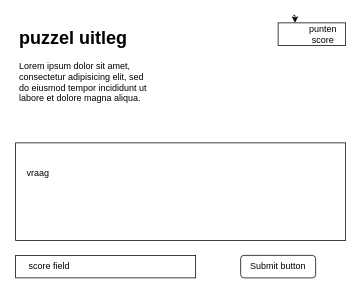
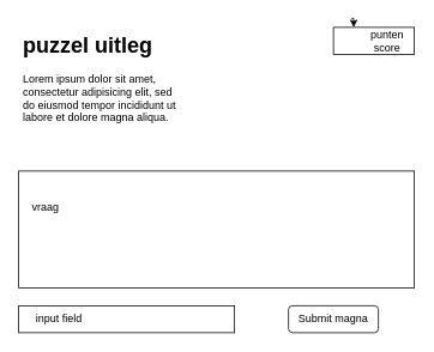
  <mxCell id="0" />
  <mxCell id="1" parent="0" />
  <mxCell id="2" value="" style="rounded=0;whiteSpace=wrap;html=1;" vertex="1" parent="1"><mxGeometry x="20" y="190" width="440" height="130" as="geometry" /></mxCell>
  <mxCell id="3" value="&lt;h1&gt;puzzel uitleg&lt;/h1&gt;&lt;p&gt;Lorem ipsum dolor sit amet, consectetur adipisicing elit, sed do eiusmod tempor incididunt ut labore et dolore magna aliqua.&lt;/p&gt;" style="text;html=1;strokeColor=none;fillColor=none;spacing=5;spacingTop=-20;whiteSpace=wrap;overflow=hidden;rounded=0;" vertex="1" parent="1"><mxGeometry x="20" y="30" width="190" height="120" as="geometry" /></mxCell>
  <mxCell id="4" style="edgeStyle=orthogonalEdgeStyle;rounded=0;orthogonalLoop=1;jettySize=auto;html=1;exitX=0.5;exitY=0;exitDx=0;exitDy=0;entryX=0.25;entryY=0;entryDx=0;entryDy=0;" edge="1" parent="1" target="7"><mxGeometry relative="1" as="geometry"><mxPoint x="390" y="20" as="sourcePoint" /></mxGeometry></mxCell>
  <mxCell id="5" value="" style="rounded=0;whiteSpace=wrap;html=1;" vertex="1" parent="1"><mxGeometry x="20" y="340" width="240" height="30" as="geometry" /></mxCell>
  <mxCell id="6" value="" style="rounded=1;whiteSpace=wrap;html=1;" vertex="1" parent="1"><mxGeometry x="320" y="340" width="100" height="30" as="geometry" /></mxCell>
  <mxCell id="7" value="" style="rounded=0;whiteSpace=wrap;html=1;" vertex="1" parent="1"><mxGeometry x="370" y="30" width="90" height="30" as="geometry" /></mxCell>
  <mxCell id="8" value="punten score&lt;br&gt;" style="text;html=1;strokeColor=none;fillColor=none;align=center;verticalAlign=middle;whiteSpace=wrap;rounded=0;" vertex="1" parent="1"><mxGeometry x="410" y="35" width="40" height="20" as="geometry" /></mxCell>
- <mxCell id="9" value="Submit button" style="text;html=1;strokeColor=none;fillColor=none;align=center;verticalAlign=middle;whiteSpace=wrap;rounded=0;" vertex="1" parent="1"><mxGeometry x="320" y="345" width="100" height="20" as="geometry" /></mxCell>
- <mxCell id="10" value="score field" style="text;html=1;strokeColor=none;fillColor=none;align=center;verticalAlign=middle;whiteSpace=wrap;rounded=0;" vertex="1" parent="1"><mxGeometry x="30" y="345" width="70" height="20" as="geometry" /></mxCell>
+ <mxCell id="9" value="Submit magna" style="text;html=1;strokeColor=none;fillColor=none;align=center;verticalAlign=middle;whiteSpace=wrap;rounded=0;" vertex="1" parent="1"><mxGeometry x="320" y="345" width="100" height="20" as="geometry" /></mxCell>
+ <mxCell id="10" value="input field" style="text;html=1;strokeColor=none;fillColor=none;align=center;verticalAlign=middle;whiteSpace=wrap;rounded=0;" vertex="1" parent="1"><mxGeometry x="30" y="345" width="70" height="20" as="geometry" /></mxCell>
  <mxCell id="11" value="vraag" style="text;html=1;strokeColor=none;fillColor=none;align=center;verticalAlign=middle;whiteSpace=wrap;rounded=0;" vertex="1" parent="1"><mxGeometry x="30" y="220" width="40" height="20" as="geometry" /></mxCell>
